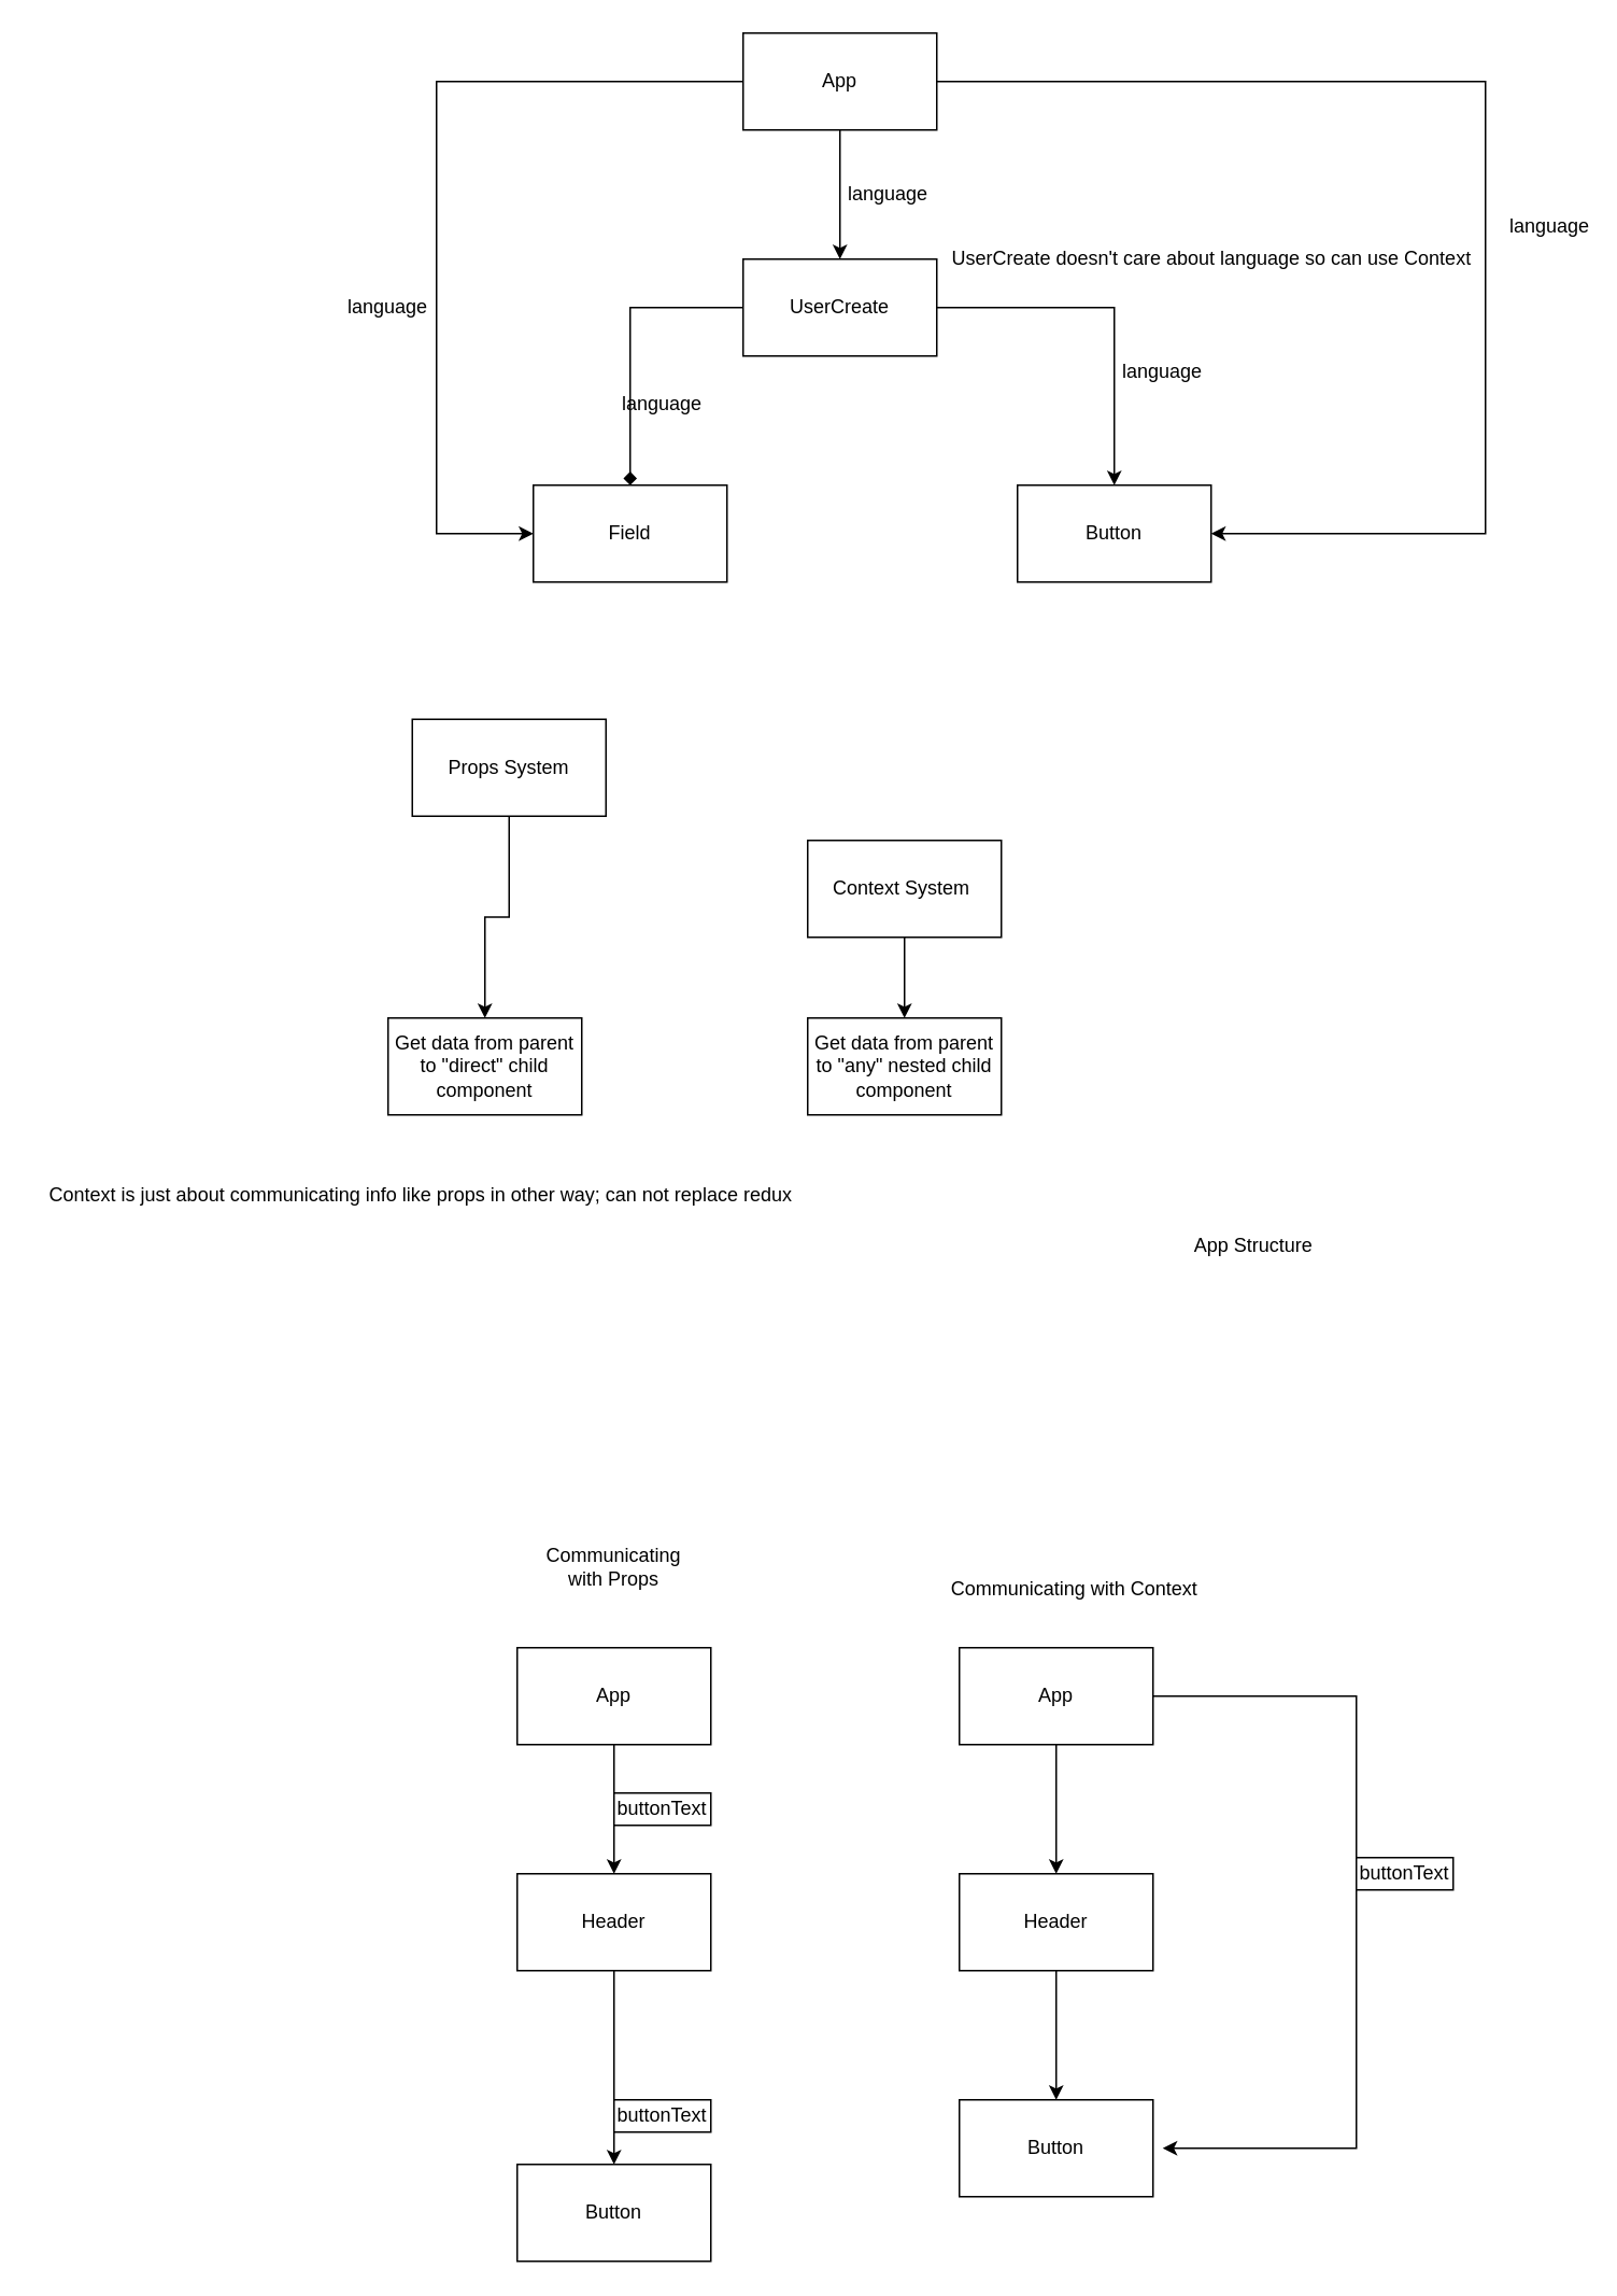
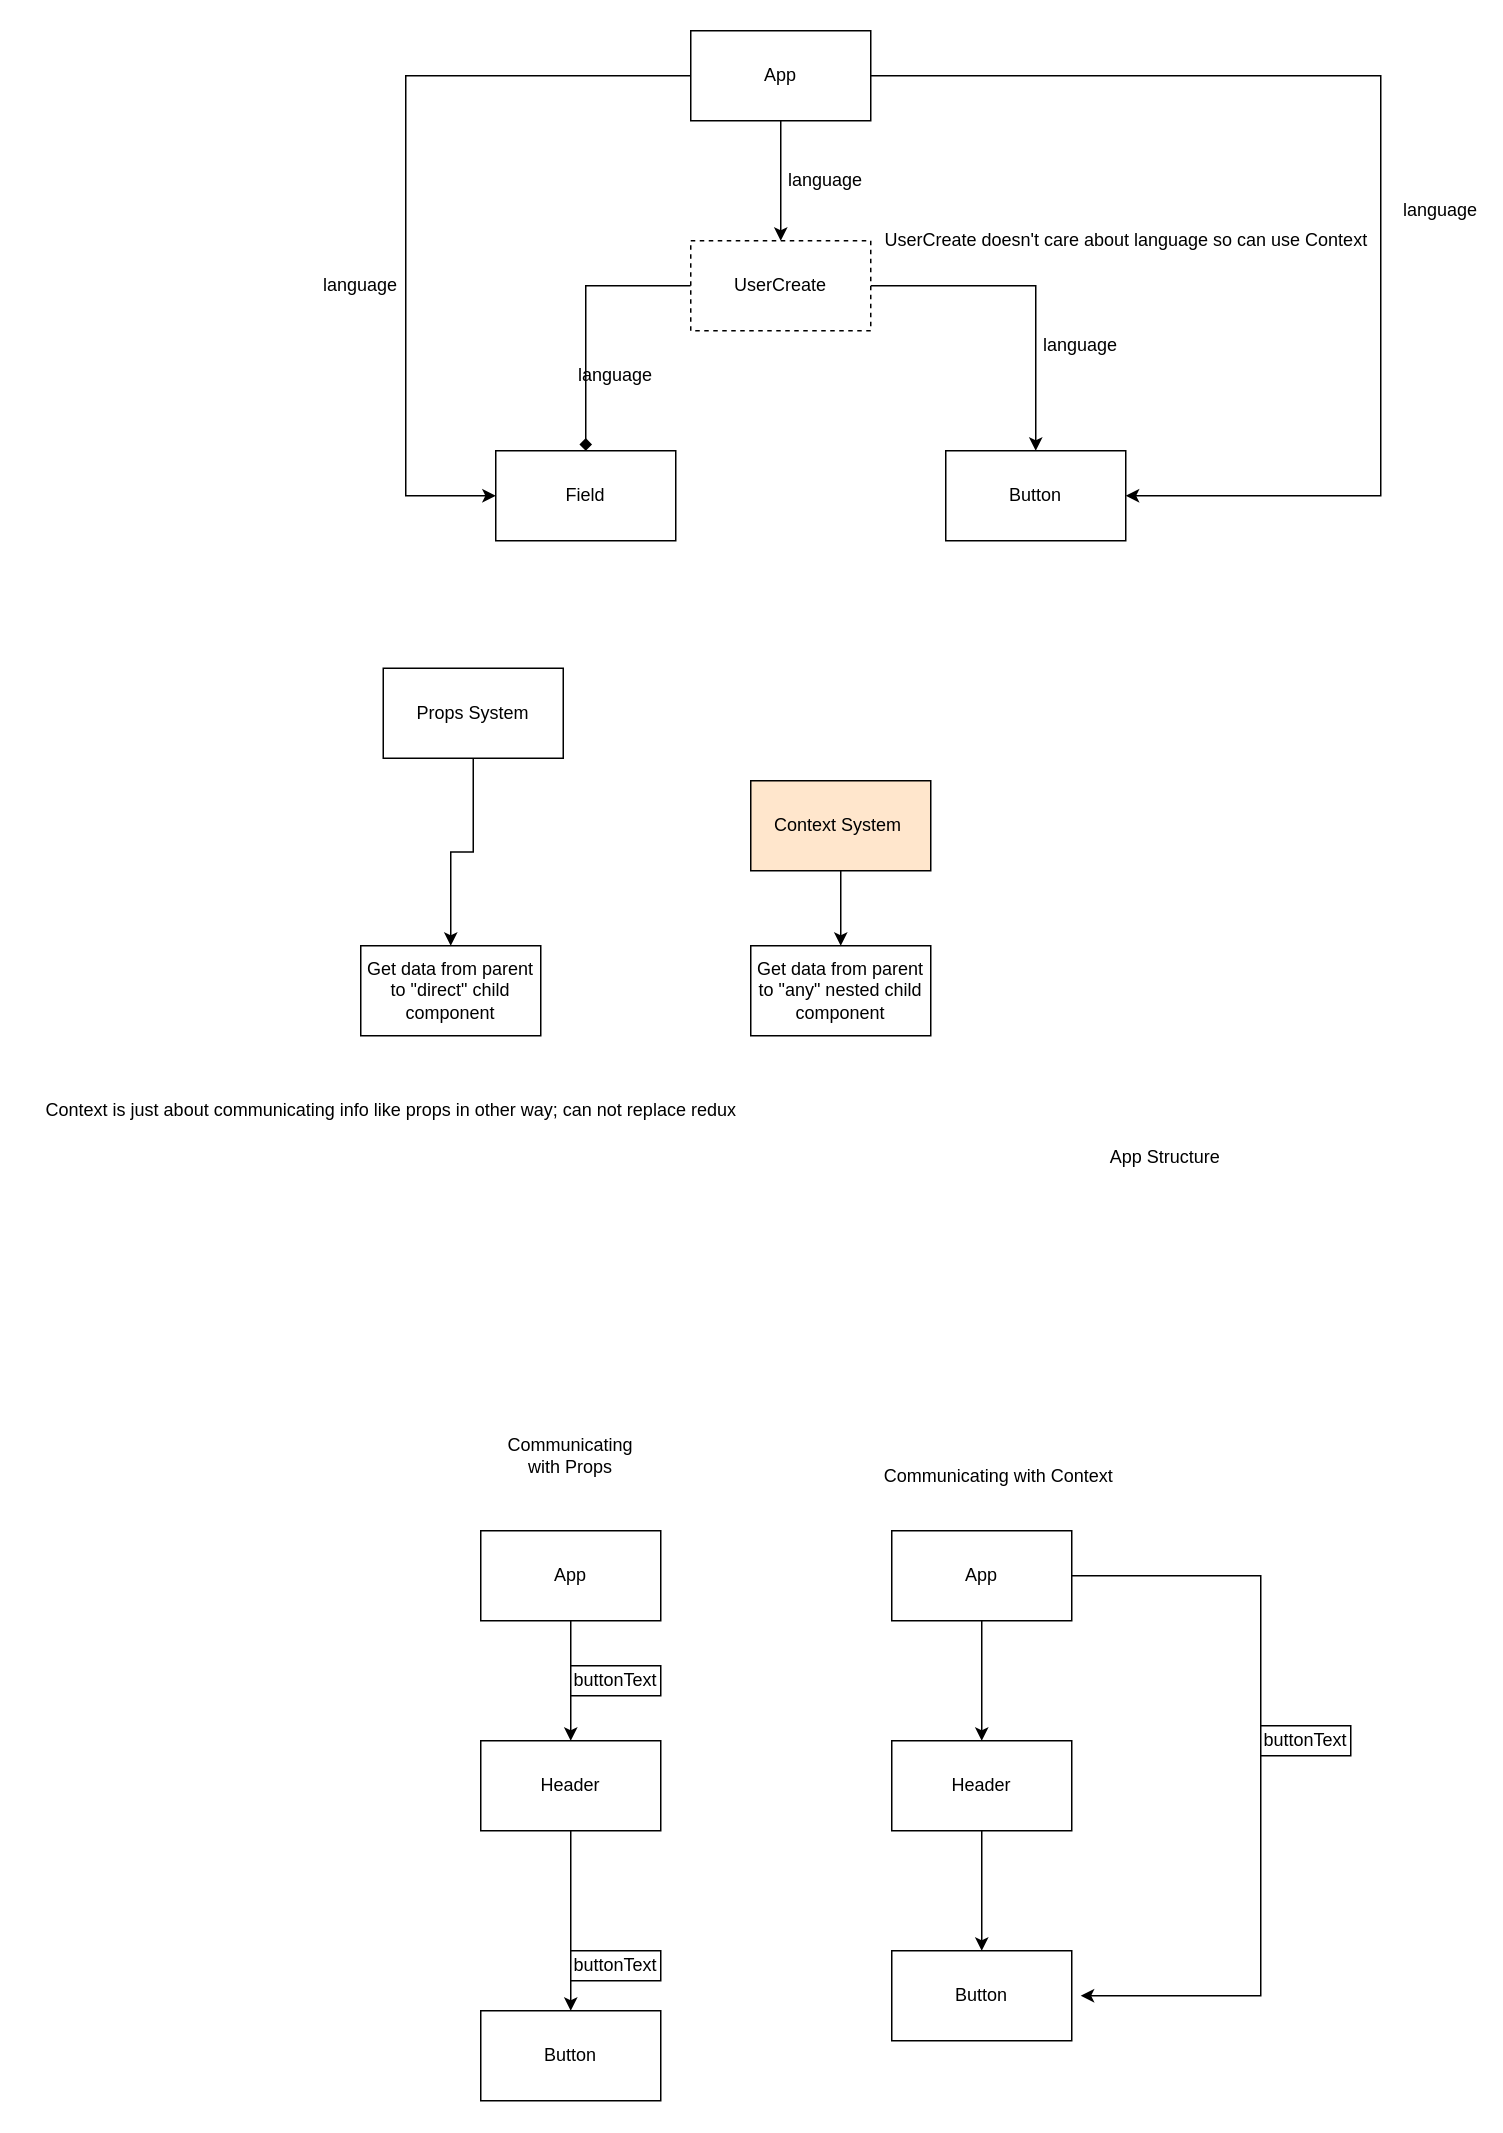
  <mxCell id="0" />
  <mxCell id="1" parent="0" />
  <mxCell id="2" value="" style="edgeStyle=orthogonalEdgeStyle;rounded=0;orthogonalLoop=1;jettySize=auto;html=1;" edge="1" parent="1" source="3" target="7"><mxGeometry relative="1" as="geometry" /></mxCell>
  <mxCell id="3" value="Props System" style="rounded=0;whiteSpace=wrap;html=1;" vertex="1" parent="1"><mxGeometry x="255" y="445" width="120" height="60" as="geometry" /></mxCell>
  <mxCell id="4" value="" style="edgeStyle=orthogonalEdgeStyle;rounded=0;orthogonalLoop=1;jettySize=auto;html=1;" edge="1" parent="1" source="5" target="6"><mxGeometry relative="1" as="geometry" /></mxCell>
- <mxCell id="5" value="Context System&amp;nbsp;" style="rounded=0;whiteSpace=wrap;html=1;" vertex="1" parent="1"><mxGeometry x="500" y="520" width="120" height="60" as="geometry" /></mxCell>
+ <mxCell id="5" value="Context System&amp;nbsp;" style="rounded=0;whiteSpace=wrap;html=1;fillColor=#ffe6cc;" vertex="1" parent="1"><mxGeometry x="500" y="520" width="120" height="60" as="geometry" /></mxCell>
  <mxCell id="6" value="Get data from parent to &quot;any&quot; nested child component" style="rounded=0;whiteSpace=wrap;html=1;" vertex="1" parent="1"><mxGeometry x="500" y="630" width="120" height="60" as="geometry" /></mxCell>
  <mxCell id="7" value="Get data from parent to &quot;direct&quot; child component" style="rounded=0;whiteSpace=wrap;html=1;" vertex="1" parent="1"><mxGeometry x="240" y="630" width="120" height="60" as="geometry" /></mxCell>
  <mxCell id="8" value="" style="edgeStyle=orthogonalEdgeStyle;rounded=0;orthogonalLoop=1;jettySize=auto;html=1;" edge="1" parent="1" source="9" target="11"><mxGeometry relative="1" as="geometry" /></mxCell>
  <mxCell id="9" value="App" style="rounded=0;whiteSpace=wrap;html=1;" vertex="1" parent="1"><mxGeometry x="320" y="1020" width="120" height="60" as="geometry" /></mxCell>
  <mxCell id="10" value="" style="edgeStyle=orthogonalEdgeStyle;rounded=0;orthogonalLoop=1;jettySize=auto;html=1;" edge="1" parent="1" source="11" target="12"><mxGeometry relative="1" as="geometry" /></mxCell>
  <mxCell id="11" value="Header" style="rounded=0;whiteSpace=wrap;html=1;" vertex="1" parent="1"><mxGeometry x="320" y="1160" width="120" height="60" as="geometry" /></mxCell>
  <mxCell id="12" value="Button" style="rounded=0;whiteSpace=wrap;html=1;" vertex="1" parent="1"><mxGeometry x="320" y="1340" width="120" height="60" as="geometry" /></mxCell>
  <mxCell id="13" value="Communicating with Props" style="text;html=1;strokeColor=none;fillColor=none;align=center;verticalAlign=middle;whiteSpace=wrap;rounded=0;" vertex="1" parent="1"><mxGeometry x="360" y="960" width="40" height="20" as="geometry" /></mxCell>
  <mxCell id="14" value="buttonText" style="rounded=0;whiteSpace=wrap;html=1;" vertex="1" parent="1"><mxGeometry x="380" y="1110" width="60" height="20" as="geometry" /></mxCell>
  <mxCell id="15" value="buttonText" style="rounded=0;whiteSpace=wrap;html=1;" vertex="1" parent="1"><mxGeometry x="380" y="1300" width="60" height="20" as="geometry" /></mxCell>
  <mxCell id="16" value="" style="edgeStyle=orthogonalEdgeStyle;rounded=0;orthogonalLoop=1;jettySize=auto;html=1;" edge="1" parent="1" source="18" target="20"><mxGeometry relative="1" as="geometry" /></mxCell>
  <mxCell id="17" value="" style="edgeStyle=orthogonalEdgeStyle;rounded=0;orthogonalLoop=1;jettySize=auto;html=1;" edge="1" parent="1" source="18"><mxGeometry relative="1" as="geometry"><mxPoint x="720" y="1330" as="targetPoint" /><Array as="points"><mxPoint x="840" y="1050" /><mxPoint x="840" y="1330" /></Array></mxGeometry></mxCell>
  <mxCell id="18" value="App" style="rounded=0;whiteSpace=wrap;html=1;" vertex="1" parent="1"><mxGeometry x="594" y="1020" width="120" height="60" as="geometry" /></mxCell>
  <mxCell id="19" value="" style="edgeStyle=orthogonalEdgeStyle;rounded=0;orthogonalLoop=1;jettySize=auto;html=1;" edge="1" parent="1" source="20" target="21"><mxGeometry relative="1" as="geometry" /></mxCell>
  <mxCell id="20" value="Header" style="rounded=0;whiteSpace=wrap;html=1;" vertex="1" parent="1"><mxGeometry x="594" y="1160" width="120" height="60" as="geometry" /></mxCell>
  <mxCell id="21" value="Button" style="rounded=0;whiteSpace=wrap;html=1;" vertex="1" parent="1"><mxGeometry x="594" y="1300" width="120" height="60" as="geometry" /></mxCell>
  <mxCell id="22" value="buttonText" style="rounded=0;whiteSpace=wrap;html=1;" vertex="1" parent="1"><mxGeometry x="840" y="1150" width="60" height="20" as="geometry" /></mxCell>
  <mxCell id="23" value="Communicating with Context" style="text;html=1;align=center;verticalAlign=middle;resizable=0;points=[];autosize=1;" vertex="1" parent="1"><mxGeometry x="580" y="974" width="170" height="20" as="geometry" /></mxCell>
  <mxCell id="24" value="Context is just about communicating info like props in other way; can not replace redux" style="text;html=1;align=center;verticalAlign=middle;resizable=0;points=[];autosize=1;" vertex="1" parent="1"><mxGeometry x="20" y="730" width="480" height="20" as="geometry" /></mxCell>
  <mxCell id="25" value="" style="edgeStyle=orthogonalEdgeStyle;rounded=0;orthogonalLoop=1;jettySize=auto;html=1;" edge="1" parent="1" source="28" target="31"><mxGeometry relative="1" as="geometry" /></mxCell>
  <mxCell id="26" value="" style="edgeStyle=orthogonalEdgeStyle;rounded=0;orthogonalLoop=1;jettySize=auto;html=1;entryX=1;entryY=0.5;entryDx=0;entryDy=0;" edge="1" parent="1" source="28" target="32"><mxGeometry relative="1" as="geometry"><mxPoint x="850" y="320" as="targetPoint" /><Array as="points"><mxPoint x="920" y="50" /><mxPoint x="920" y="330" /></Array></mxGeometry></mxCell>
  <mxCell id="27" style="edgeStyle=orthogonalEdgeStyle;rounded=0;orthogonalLoop=1;jettySize=auto;html=1;entryX=0;entryY=0.5;entryDx=0;entryDy=0;" edge="1" parent="1" source="28" target="33"><mxGeometry relative="1" as="geometry"><mxPoint x="290" y="190" as="targetPoint" /><Array as="points"><mxPoint x="270" y="50" /><mxPoint x="270" y="330" /></Array></mxGeometry></mxCell>
  <mxCell id="28" value="App" style="rounded=0;whiteSpace=wrap;html=1;" vertex="1" parent="1"><mxGeometry x="460" y="20" width="120" height="60" as="geometry" /></mxCell>
  <mxCell id="29" value="" style="edgeStyle=orthogonalEdgeStyle;rounded=0;orthogonalLoop=1;jettySize=auto;html=1;endArrow=diamond;" edge="1" parent="1" source="31" target="33"><mxGeometry relative="1" as="geometry" /></mxCell>
  <mxCell id="30" value="" style="edgeStyle=orthogonalEdgeStyle;rounded=0;orthogonalLoop=1;jettySize=auto;html=1;" edge="1" parent="1" source="31" target="32"><mxGeometry relative="1" as="geometry" /></mxCell>
- <mxCell id="31" value="UserCreate" style="rounded=0;whiteSpace=wrap;html=1;" vertex="1" parent="1"><mxGeometry x="460" y="160" width="120" height="60" as="geometry" /></mxCell>
+ <mxCell id="31" value="UserCreate" style="rounded=0;whiteSpace=wrap;html=1;dashed=1;" vertex="1" parent="1"><mxGeometry x="460" y="160" width="120" height="60" as="geometry" /></mxCell>
  <mxCell id="32" value="Button" style="rounded=0;whiteSpace=wrap;html=1;" vertex="1" parent="1"><mxGeometry x="630" y="300" width="120" height="60" as="geometry" /></mxCell>
  <mxCell id="33" value="Field" style="rounded=0;whiteSpace=wrap;html=1;" vertex="1" parent="1"><mxGeometry x="330" y="300" width="120" height="60" as="geometry" /></mxCell>
  <mxCell id="34" value="App Structure" style="text;html=1;align=center;verticalAlign=middle;resizable=0;points=[];autosize=1;" vertex="1" parent="1"><mxGeometry x="731" y="761" width="90" height="20" as="geometry" /></mxCell>
  <mxCell id="35" value="language" style="text;html=1;strokeColor=none;fillColor=none;align=center;verticalAlign=middle;whiteSpace=wrap;rounded=0;" vertex="1" parent="1"><mxGeometry x="530" y="110" width="40" height="20" as="geometry" /></mxCell>
  <mxCell id="36" value="language" style="text;html=1;strokeColor=none;fillColor=none;align=center;verticalAlign=middle;whiteSpace=wrap;rounded=0;" vertex="1" parent="1"><mxGeometry x="390" y="240" width="40" height="20" as="geometry" /></mxCell>
  <mxCell id="37" value="language" style="text;html=1;strokeColor=none;fillColor=none;align=center;verticalAlign=middle;whiteSpace=wrap;rounded=0;" vertex="1" parent="1"><mxGeometry x="700" y="220" width="40" height="20" as="geometry" /></mxCell>
  <mxCell id="38" value="UserCreate doesn't care about language so can use Context" style="text;html=1;align=center;verticalAlign=middle;resizable=0;points=[];autosize=1;" vertex="1" parent="1"><mxGeometry x="580" y="150" width="340" height="20" as="geometry" /></mxCell>
  <mxCell id="39" value="language" style="text;html=1;strokeColor=none;fillColor=none;align=center;verticalAlign=middle;whiteSpace=wrap;rounded=0;" vertex="1" parent="1"><mxGeometry x="940" y="130" width="40" height="20" as="geometry" /></mxCell>
  <mxCell id="40" value="language" style="text;html=1;strokeColor=none;fillColor=none;align=center;verticalAlign=middle;whiteSpace=wrap;rounded=0;" vertex="1" parent="1"><mxGeometry x="220" y="180" width="40" height="20" as="geometry" /></mxCell>
